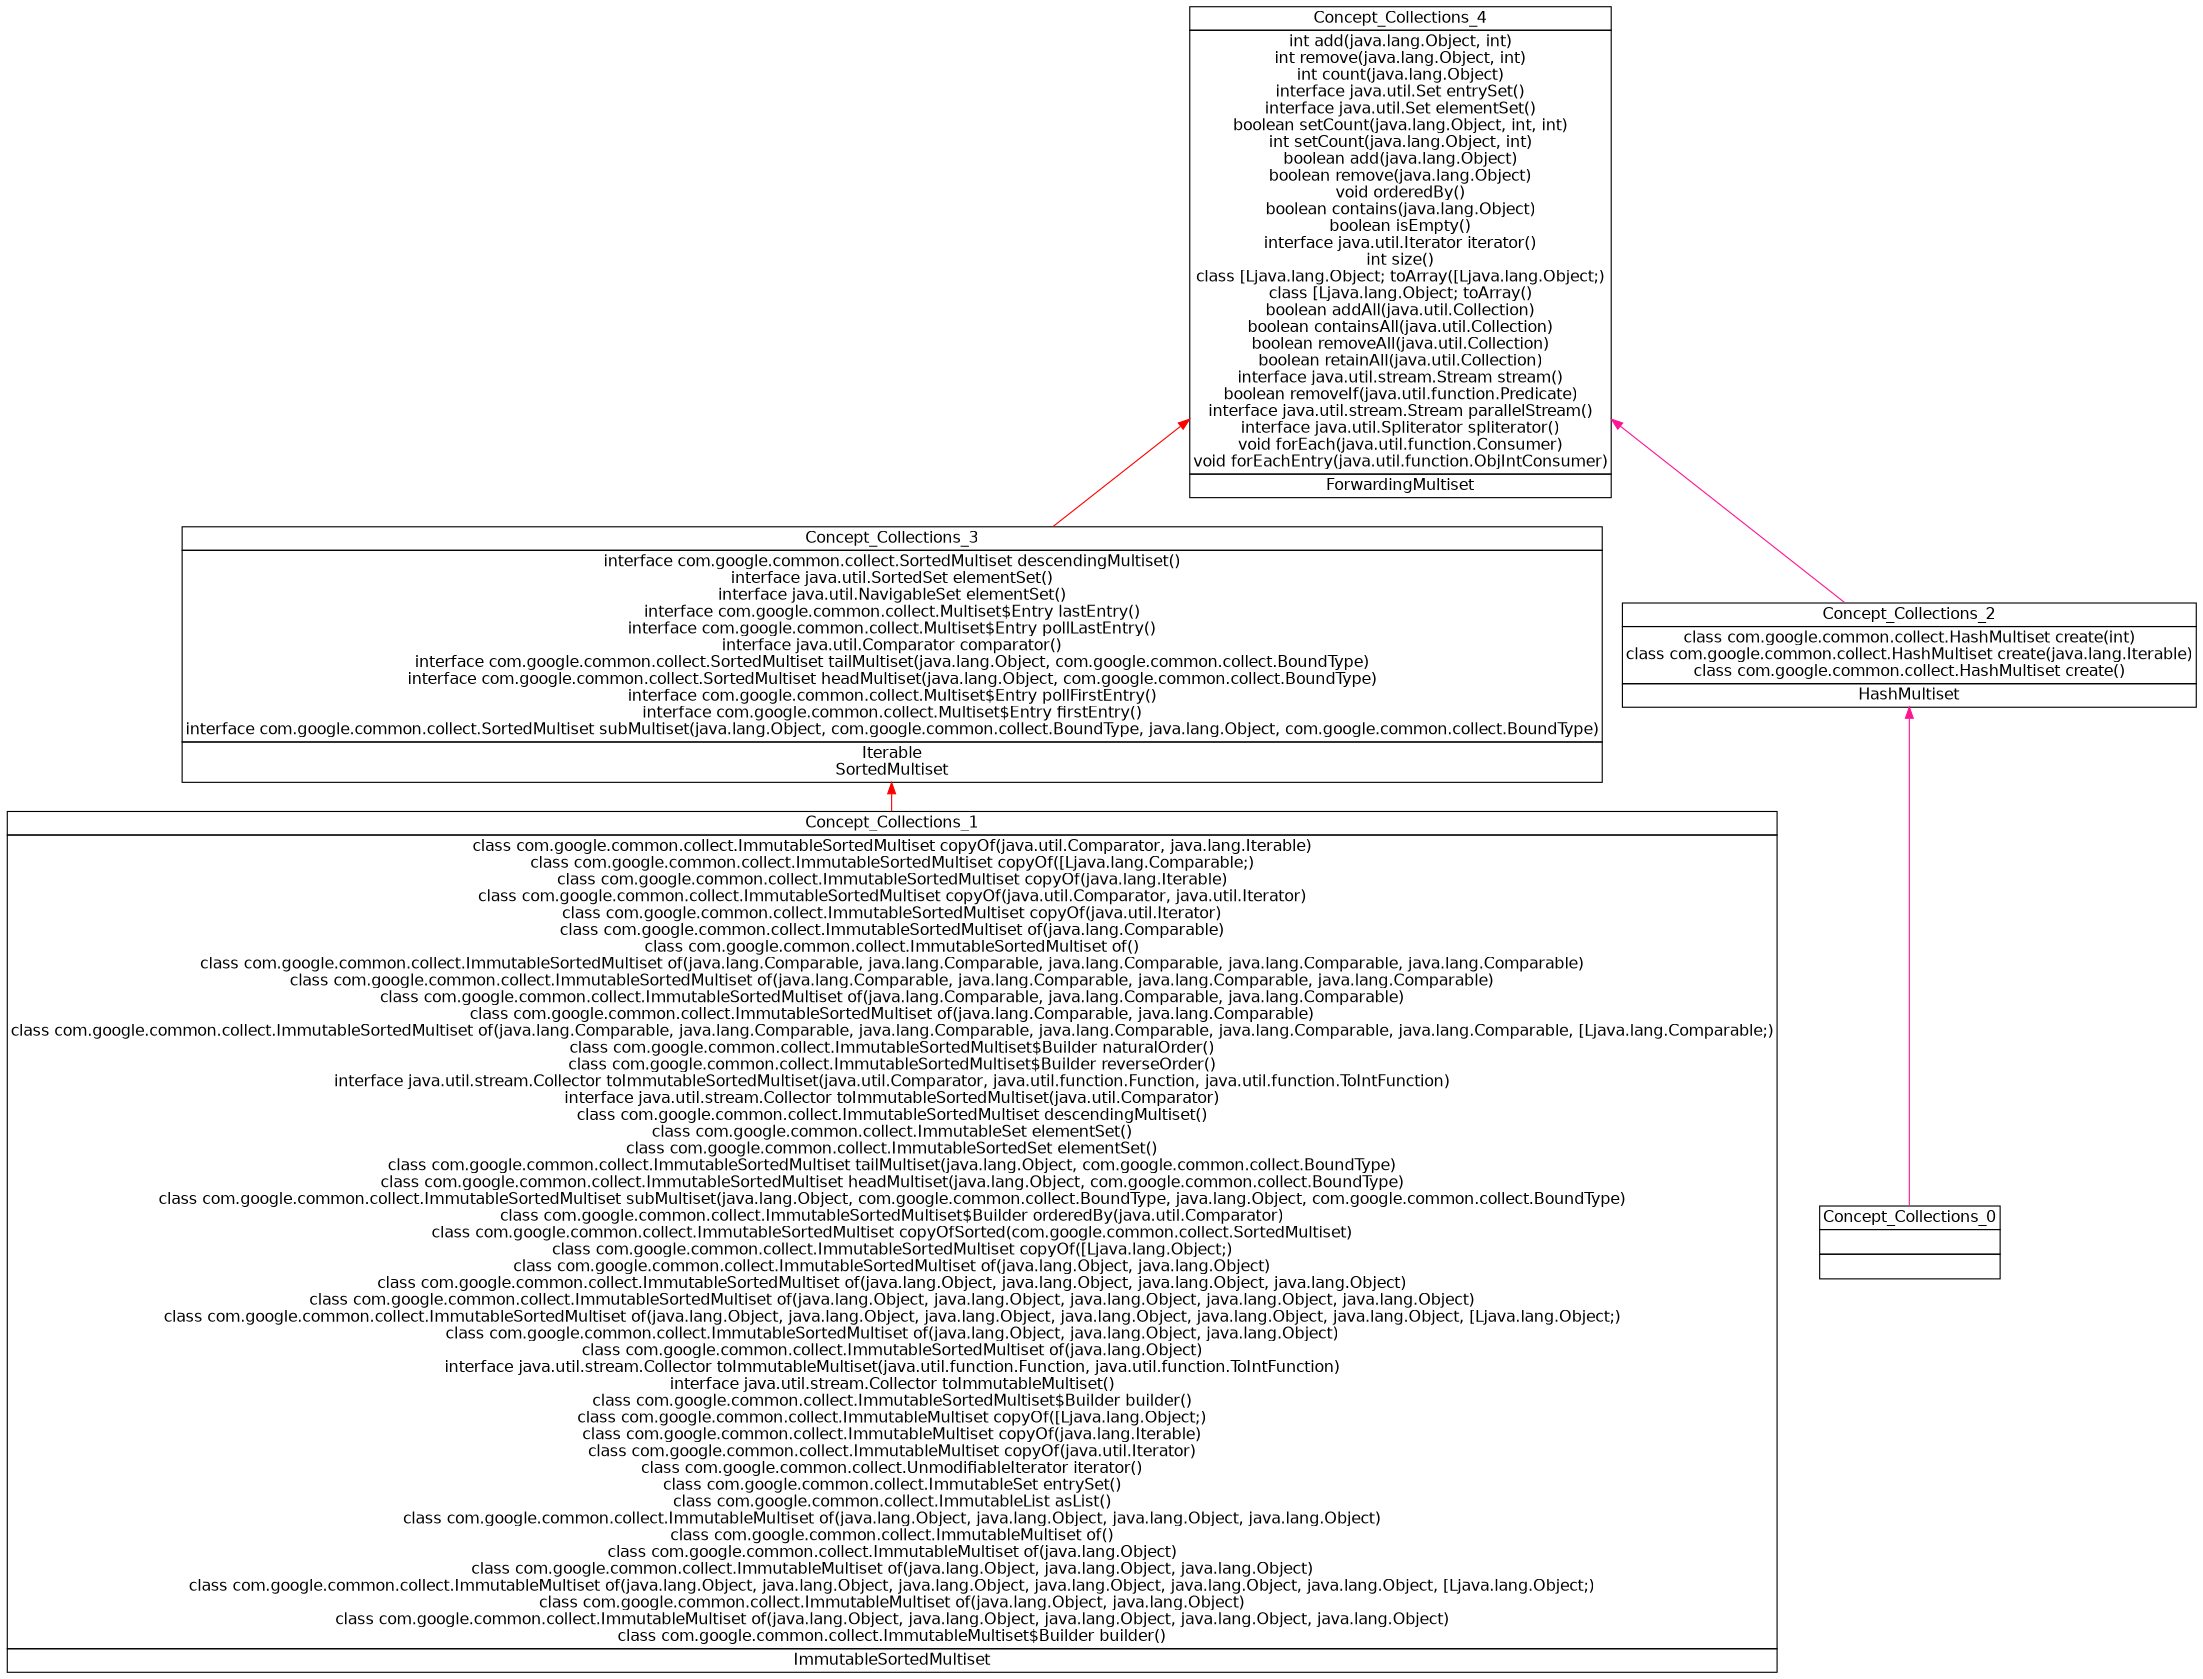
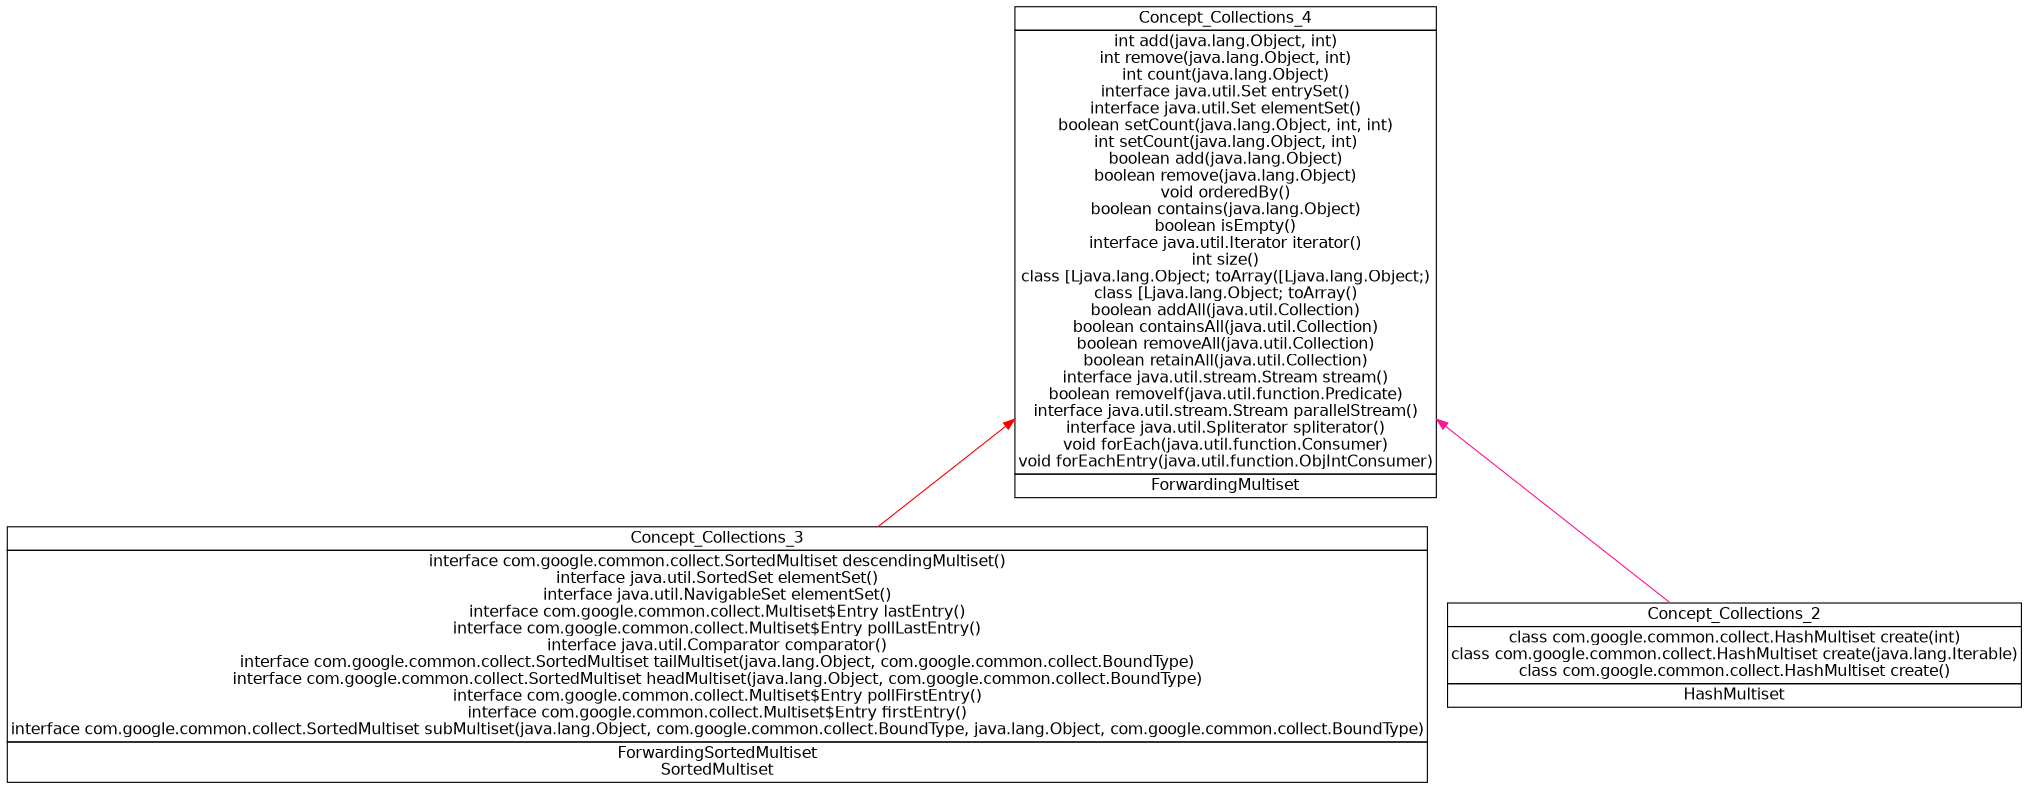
  digraph {
    nodesep=0.2
    rankdir=BT
    ranksep=0.3
    node [fontname="DejaVu Sans" margin="0.03,0.03" shape=none]
    edge [color=red headport=p tailport=p]
    n1 [label=<<table border="0" cellborder="1" cellspacing="0" port="p"><tr><td>Concept_Collections_4</td></tr><tr><td>int add(java.lang.Object, int)<br/>int remove(java.lang.Object, int)<br/>int count(java.lang.Object)<br/>interface java.util.Set entrySet()<br/>interface java.util.Set elementSet()<br/>boolean setCount(java.lang.Object, int, int)<br/>int setCount(java.lang.Object, int)<br/>boolean add(java.lang.Object)<br/>boolean remove(java.lang.Object)<br/>void orderedBy()<br/>boolean contains(java.lang.Object)<br/>boolean isEmpty()<br/>interface java.util.Iterator iterator()<br/>int size()<br/>class [Ljava.lang.Object; toArray([Ljava.lang.Object;)<br/>class [Ljava.lang.Object; toArray()<br/>boolean addAll(java.util.Collection)<br/>boolean containsAll(java.util.Collection)<br/>boolean removeAll(java.util.Collection)<br/>boolean retainAll(java.util.Collection)<br/>interface java.util.stream.Stream stream()<br/>boolean removeIf(java.util.function.Predicate)<br/>interface java.util.stream.Stream parallelStream()<br/>interface java.util.Spliterator spliterator()<br/>void forEach(java.util.function.Consumer)<br/>void forEachEntry(java.util.function.ObjIntConsumer)<br/></td></tr><tr><td>ForwardingMultiset<br/></td></tr></table>>]
-   n2 [label=<<table border="0" cellborder="1" cellspacing="0" port="p"><tr><td>Concept_Collections_3</td></tr><tr><td>interface com.google.common.collect.SortedMultiset descendingMultiset()<br/>interface java.util.SortedSet elementSet()<br/>interface java.util.NavigableSet elementSet()<br/>interface com.google.common.collect.Multiset$Entry lastEntry()<br/>interface com.google.common.collect.Multiset$Entry pollLastEntry()<br/>interface java.util.Comparator comparator()<br/>interface com.google.common.collect.SortedMultiset tailMultiset(java.lang.Object, com.google.common.collect.BoundType)<br/>interface com.google.common.collect.SortedMultiset headMultiset(java.lang.Object, com.google.common.collect.BoundType)<br/>interface com.google.common.collect.Multiset$Entry pollFirstEntry()<br/>interface com.google.common.collect.Multiset$Entry firstEntry()<br/>interface com.google.common.collect.SortedMultiset subMultiset(java.lang.Object, com.google.common.collect.BoundType, java.lang.Object, com.google.common.collect.BoundType)<br/></td></tr><tr><td>Iterable<br/>SortedMultiset<br/></td></tr></table>>]
-   n3 [label=<<table border="0" cellborder="1" cellspacing="0" port="p"><tr><td>Concept_Collections_0</td></tr><tr><td><br/></td></tr><tr><td><br/></td></tr></table>>]
+   n2 [label=<<table border="0" cellborder="1" cellspacing="0" port="p"><tr><td>Concept_Collections_3</td></tr><tr><td>interface com.google.common.collect.SortedMultiset descendingMultiset()<br/>interface java.util.SortedSet elementSet()<br/>interface java.util.NavigableSet elementSet()<br/>interface com.google.common.collect.Multiset$Entry lastEntry()<br/>interface com.google.common.collect.Multiset$Entry pollLastEntry()<br/>interface java.util.Comparator comparator()<br/>interface com.google.common.collect.SortedMultiset tailMultiset(java.lang.Object, com.google.common.collect.BoundType)<br/>interface com.google.common.collect.SortedMultiset headMultiset(java.lang.Object, com.google.common.collect.BoundType)<br/>interface com.google.common.collect.Multiset$Entry pollFirstEntry()<br/>interface com.google.common.collect.Multiset$Entry firstEntry()<br/>interface com.google.common.collect.SortedMultiset subMultiset(java.lang.Object, com.google.common.collect.BoundType, java.lang.Object, com.google.common.collect.BoundType)<br/></td></tr><tr><td>ForwardingSortedMultiset<br/>SortedMultiset<br/></td></tr></table>>]
    n4 [label=<<table border="0" cellborder="1" cellspacing="0" port="p"><tr><td>Concept_Collections_2</td></tr><tr><td>class com.google.common.collect.HashMultiset create(int)<br/>class com.google.common.collect.HashMultiset create(java.lang.Iterable)<br/>class com.google.common.collect.HashMultiset create()<br/></td></tr><tr><td>HashMultiset<br/></td></tr></table>>]
-   n5 [label=<<table border="0" cellborder="1" cellspacing="0" port="p"><tr><td>Concept_Collections_1</td></tr><tr><td>class com.google.common.collect.ImmutableSortedMultiset copyOf(java.util.Comparator, java.lang.Iterable)<br/>class com.google.common.collect.ImmutableSortedMultiset copyOf([Ljava.lang.Comparable;)<br/>class com.google.common.collect.ImmutableSortedMultiset copyOf(java.lang.Iterable)<br/>class com.google.common.collect.ImmutableSortedMultiset copyOf(java.util.Comparator, java.util.Iterator)<br/>class com.google.common.collect.ImmutableSortedMultiset copyOf(java.util.Iterator)<br/>class com.google.common.collect.ImmutableSortedMultiset of(java.lang.Comparable)<br/>class com.google.common.collect.ImmutableSortedMultiset of()<br/>class com.google.common.collect.ImmutableSortedMultiset of(java.lang.Comparable, java.lang.Comparable, java.lang.Comparable, java.lang.Comparable, java.lang.Comparable)<br/>class com.google.common.collect.ImmutableSortedMultiset of(java.lang.Comparable, java.lang.Comparable, java.lang.Comparable, java.lang.Comparable)<br/>class com.google.common.collect.ImmutableSortedMultiset of(java.lang.Comparable, java.lang.Comparable, java.lang.Comparable)<br/>class com.google.common.collect.ImmutableSortedMultiset of(java.lang.Comparable, java.lang.Comparable)<br/>class com.google.common.collect.ImmutableSortedMultiset of(java.lang.Comparable, java.lang.Comparable, java.lang.Comparable, java.lang.Comparable, java.lang.Comparable, java.lang.Comparable, [Ljava.lang.Comparable;)<br/>class com.google.common.collect.ImmutableSortedMultiset$Builder naturalOrder()<br/>class com.google.common.collect.ImmutableSortedMultiset$Builder reverseOrder()<br/>interface java.util.stream.Collector toImmutableSortedMultiset(java.util.Comparator, java.util.function.Function, java.util.function.ToIntFunction)<br/>interface java.util.stream.Collector toImmutableSortedMultiset(java.util.Comparator)<br/>class com.google.common.collect.ImmutableSortedMultiset descendingMultiset()<br/>class com.google.common.collect.ImmutableSet elementSet()<br/>class com.google.common.collect.ImmutableSortedSet elementSet()<br/>class com.google.common.collect.ImmutableSortedMultiset tailMultiset(java.lang.Object, com.google.common.collect.BoundType)<br/>class com.google.common.collect.ImmutableSortedMultiset headMultiset(java.lang.Object, com.google.common.collect.BoundType)<br/>class com.google.common.collect.ImmutableSortedMultiset subMultiset(java.lang.Object, com.google.common.collect.BoundType, java.lang.Object, com.google.common.collect.BoundType)<br/>class com.google.common.collect.ImmutableSortedMultiset$Builder orderedBy(java.util.Comparator)<br/>class com.google.common.collect.ImmutableSortedMultiset copyOfSorted(com.google.common.collect.SortedMultiset)<br/>class com.google.common.collect.ImmutableSortedMultiset copyOf([Ljava.lang.Object;)<br/>class com.google.common.collect.ImmutableSortedMultiset of(java.lang.Object, java.lang.Object)<br/>class com.google.common.collect.ImmutableSortedMultiset of(java.lang.Object, java.lang.Object, java.lang.Object, java.lang.Object)<br/>class com.google.common.collect.ImmutableSortedMultiset of(java.lang.Object, java.lang.Object, java.lang.Object, java.lang.Object, java.lang.Object)<br/>class com.google.common.collect.ImmutableSortedMultiset of(java.lang.Object, java.lang.Object, java.lang.Object, java.lang.Object, java.lang.Object, java.lang.Object, [Ljava.lang.Object;)<br/>class com.google.common.collect.ImmutableSortedMultiset of(java.lang.Object, java.lang.Object, java.lang.Object)<br/>class com.google.common.collect.ImmutableSortedMultiset of(java.lang.Object)<br/>interface java.util.stream.Collector toImmutableMultiset(java.util.function.Function, java.util.function.ToIntFunction)<br/>interface java.util.stream.Collector toImmutableMultiset()<br/>class com.google.common.collect.ImmutableSortedMultiset$Builder builder()<br/>class com.google.common.collect.ImmutableMultiset copyOf([Ljava.lang.Object;)<br/>class com.google.common.collect.ImmutableMultiset copyOf(java.lang.Iterable)<br/>class com.google.common.collect.ImmutableMultiset copyOf(java.util.Iterator)<br/>class com.google.common.collect.UnmodifiableIterator iterator()<br/>class com.google.common.collect.ImmutableSet entrySet()<br/>class com.google.common.collect.ImmutableList asList()<br/>class com.google.common.collect.ImmutableMultiset of(java.lang.Object, java.lang.Object, java.lang.Object, java.lang.Object)<br/>class com.google.common.collect.ImmutableMultiset of()<br/>class com.google.common.collect.ImmutableMultiset of(java.lang.Object)<br/>class com.google.common.collect.ImmutableMultiset of(java.lang.Object, java.lang.Object, java.lang.Object)<br/>class com.google.common.collect.ImmutableMultiset of(java.lang.Object, java.lang.Object, java.lang.Object, java.lang.Object, java.lang.Object, java.lang.Object, [Ljava.lang.Object;)<br/>class com.google.common.collect.ImmutableMultiset of(java.lang.Object, java.lang.Object)<br/>class com.google.common.collect.ImmutableMultiset of(java.lang.Object, java.lang.Object, java.lang.Object, java.lang.Object, java.lang.Object)<br/>class com.google.common.collect.ImmutableMultiset$Builder builder()<br/></td></tr><tr><td>ImmutableSortedMultiset<br/></td></tr></table>>]
    n2 -> n1
-   n3 -> n4 [color=deeppink]
    n4 -> n1 [color=deeppink]
-   n5 -> n2
  }
